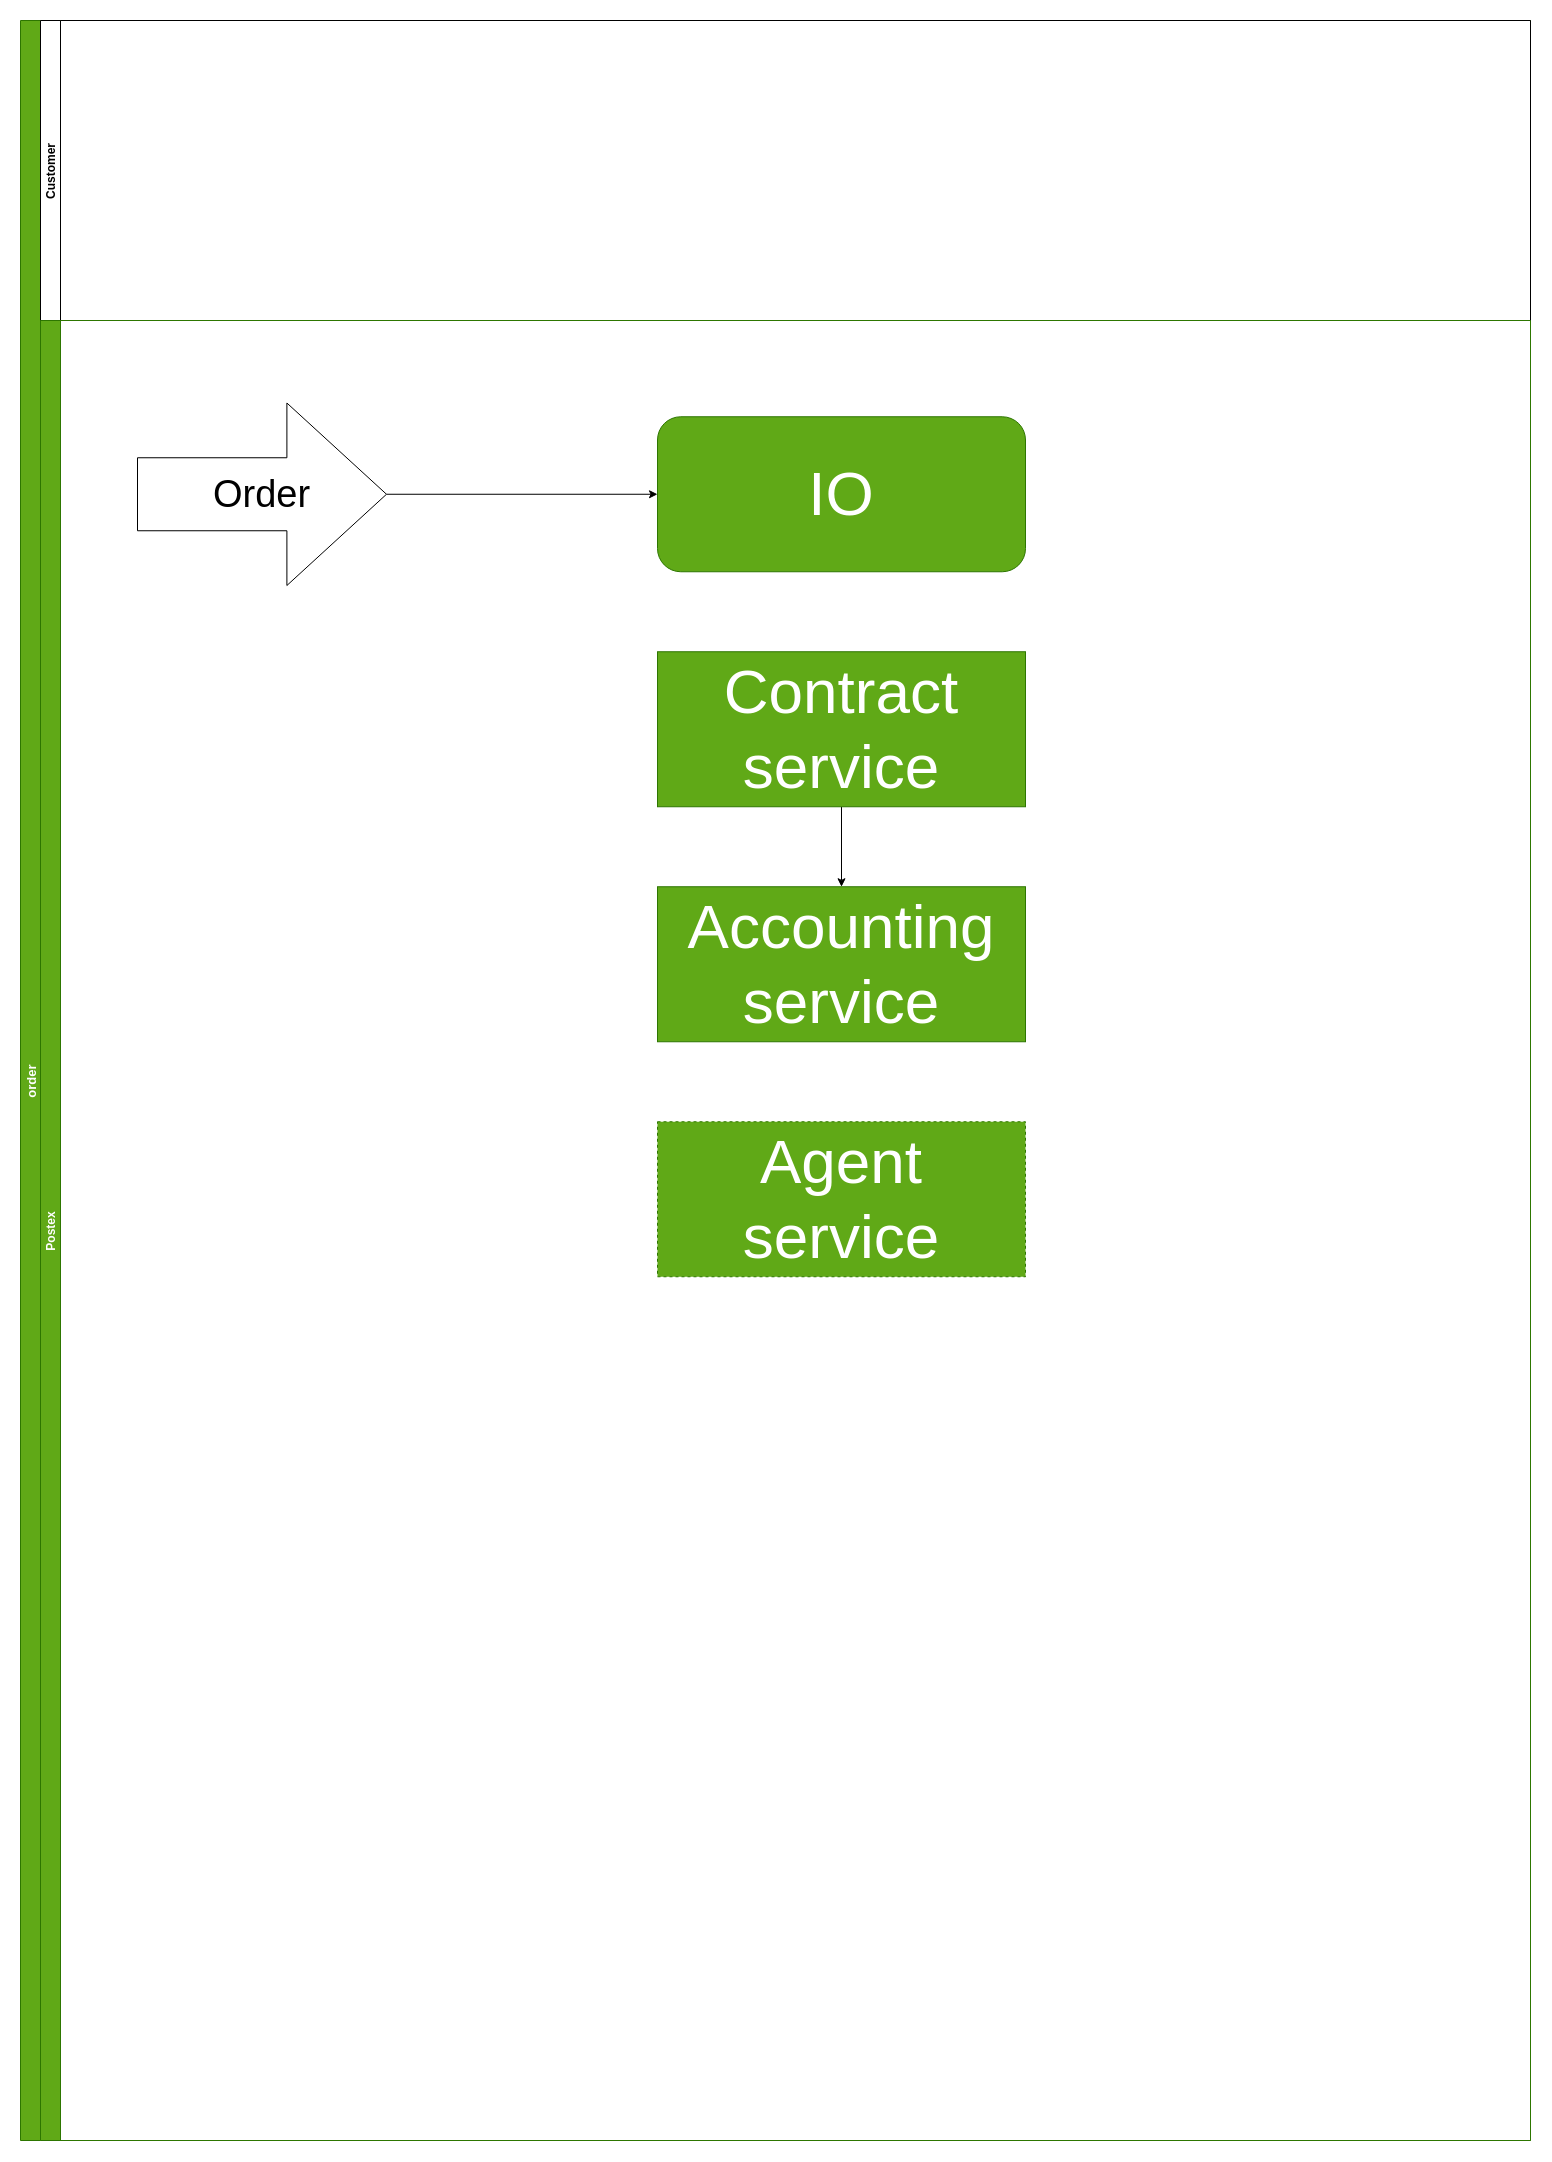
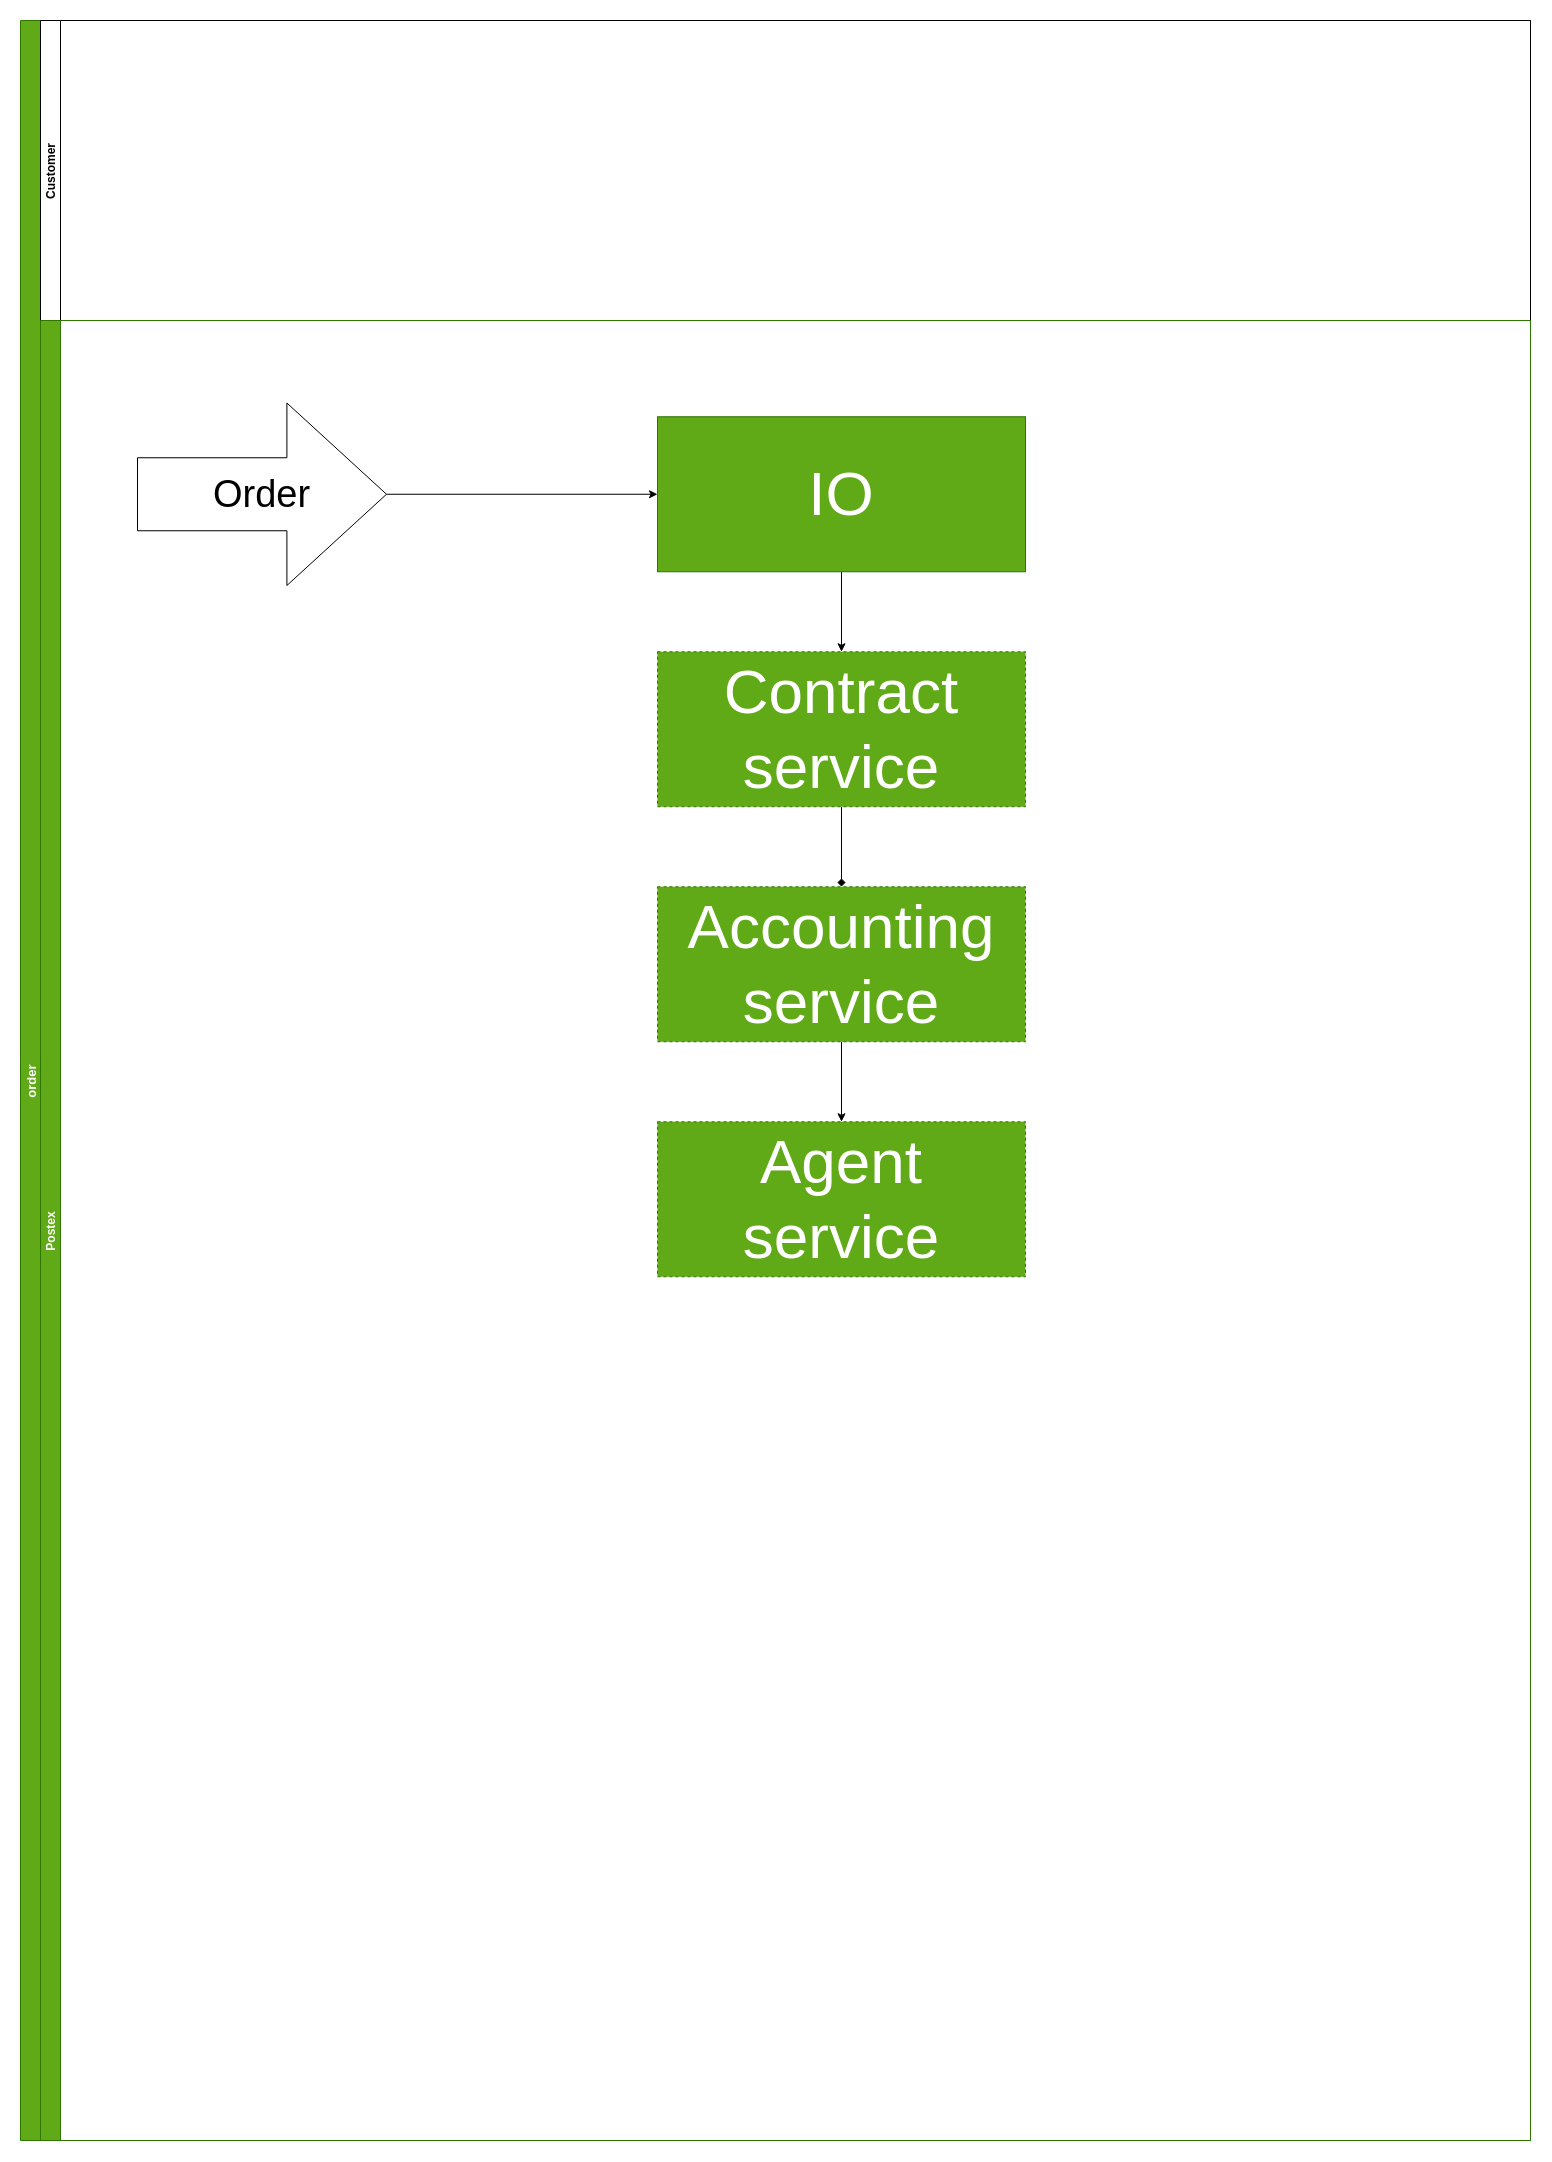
  <mxCell id="0" />
  <mxCell id="1" parent="0" />
  <mxCell id="2" value="order" style="swimlane;childLayout=stackLayout;resizeParent=1;resizeParentMax=0;horizontal=0;startSize=20;horizontalStack=0;fillColor=#60a917;strokeColor=#2D7600;fontColor=#ffffff;fontSize=13;" parent="1" vertex="1"><mxGeometry x="20" y="20" width="1510" height="2120" as="geometry" /></mxCell>
  <mxCell id="3" value="Customer" style="swimlane;startSize=20;horizontal=0;" parent="2" vertex="1"><mxGeometry x="20" width="1490" height="300" as="geometry" /></mxCell>
  <mxCell id="4" value="Postex" style="swimlane;startSize=20;horizontal=0;fillColor=#60a917;strokeColor=#2D7600;fontColor=#ffffff;" parent="2" vertex="1"><mxGeometry x="20" y="300" width="1490" height="1820" as="geometry" /></mxCell>
- <mxCell id="6" value="&lt;span style=&quot;font-size: 62px&quot;&gt;IO&lt;/span&gt;" style="whiteSpace=wrap;html=1;fontSize=13;fillColor=#60a917;strokeColor=#2D7600;fontColor=#ffffff;rounded=1;" parent="4" vertex="1"><mxGeometry x="617" y="96.25" width="368" height="155" as="geometry" /></mxCell>
+ <mxCell id="5" value="" style="edgeStyle=none;html=1;fontSize=38;" edge="1" parent="4" source="6" target="10"><mxGeometry relative="1" as="geometry" /></mxCell>
+ <mxCell id="6" value="&lt;span style=&quot;font-size: 62px&quot;&gt;IO&lt;/span&gt;" style="whiteSpace=wrap;html=1;fontSize=13;fillColor=#60a917;strokeColor=#2D7600;fontColor=#ffffff;" parent="4" vertex="1"><mxGeometry x="617" y="96.25" width="368" height="155" as="geometry" /></mxCell>
  <mxCell id="7" style="edgeStyle=none;html=1;exitX=1;exitY=0.5;exitDx=0;exitDy=0;exitPerimeter=0;fontSize=38;" edge="1" parent="4" source="8" target="6"><mxGeometry relative="1" as="geometry" /></mxCell>
  <mxCell id="8" value="&lt;font style=&quot;font-size: 38px&quot;&gt;Order&lt;/font&gt;" style="shape=singleArrow;whiteSpace=wrap;html=1;arrowWidth=0.4;arrowSize=0.4;fontSize=13;" vertex="1" parent="4"><mxGeometry x="97" y="82.5" width="249" height="182.5" as="geometry" /></mxCell>
- <mxCell id="9" value="" style="edgeStyle=none;html=1;fontSize=38;" edge="1" parent="4" source="10" target="12"><mxGeometry relative="1" as="geometry" /></mxCell>
- <mxCell id="10" value="&lt;span style=&quot;font-size: 62px&quot;&gt;Contract service&lt;/span&gt;" style="whiteSpace=wrap;html=1;fontSize=13;fillColor=#60a917;strokeColor=#2D7600;fontColor=#ffffff;" vertex="1" parent="4"><mxGeometry x="617" y="331.25" width="368" height="155" as="geometry" /></mxCell>
- <mxCell id="12" value="&lt;span style=&quot;font-size: 62px&quot;&gt;Accounting service&lt;/span&gt;" style="whiteSpace=wrap;html=1;fontSize=13;fillColor=#60a917;strokeColor=#2D7600;fontColor=#ffffff;" vertex="1" parent="4"><mxGeometry x="617" y="566.25" width="368" height="155" as="geometry" /></mxCell>
+ <mxCell id="9" value="" style="edgeStyle=none;html=1;fontSize=38;endArrow=diamond;" edge="1" parent="4" source="10" target="12"><mxGeometry relative="1" as="geometry" /></mxCell>
+ <mxCell id="10" value="&lt;span style=&quot;font-size: 62px&quot;&gt;Contract service&lt;/span&gt;" style="whiteSpace=wrap;html=1;fontSize=13;fillColor=#60a917;strokeColor=#2D7600;fontColor=#ffffff;dashed=1;" vertex="1" parent="4"><mxGeometry x="617" y="331.25" width="368" height="155" as="geometry" /></mxCell>
+ <mxCell id="11" value="" style="edgeStyle=none;html=1;fontSize=38;" edge="1" parent="4" source="12" target="13"><mxGeometry relative="1" as="geometry" /></mxCell>
+ <mxCell id="12" value="&lt;span style=&quot;font-size: 62px&quot;&gt;Accounting service&lt;/span&gt;" style="whiteSpace=wrap;html=1;fontSize=13;fillColor=#60a917;strokeColor=#2D7600;fontColor=#ffffff;dashed=1;" vertex="1" parent="4"><mxGeometry x="617" y="566.25" width="368" height="155" as="geometry" /></mxCell>
  <mxCell id="13" value="&lt;span style=&quot;font-size: 62px&quot;&gt;Agent service&lt;/span&gt;" style="whiteSpace=wrap;html=1;fontSize=13;fillColor=#60a917;strokeColor=#2D7600;fontColor=#ffffff;dashed=1;" vertex="1" parent="4"><mxGeometry x="617" y="801.25" width="368" height="155" as="geometry" /></mxCell>
